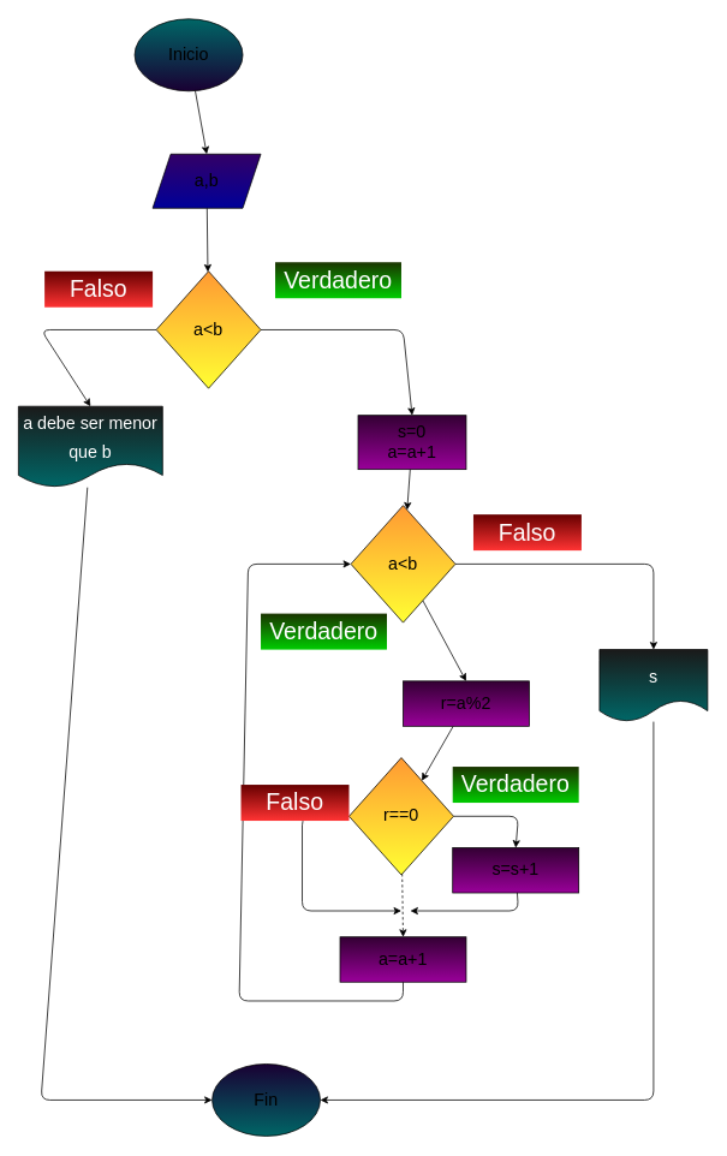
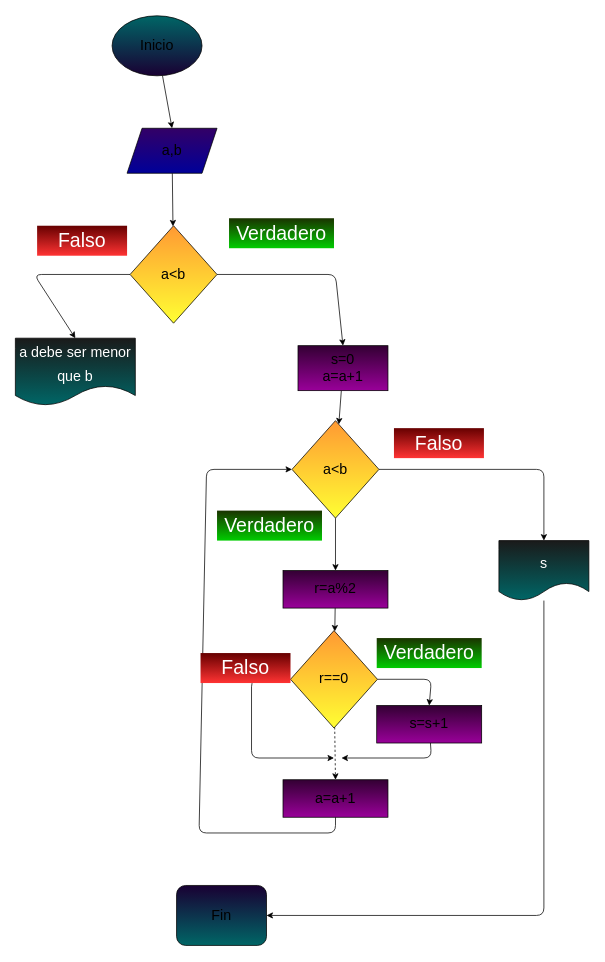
  <mxCell id="0" />
  <mxCell id="1" parent="0" />
  <mxCell id="2" style="edgeStyle=none;html=1;entryX=0.5;entryY=0;entryDx=0;entryDy=0;" parent="1" source="3" target="6" edge="1"><mxGeometry relative="1" as="geometry" /></mxCell>
  <mxCell id="3" value="Inicio" style="ellipse;whiteSpace=wrap;html=1;fontSize=19;gradientColor=#190033;fillColor=#006666;" parent="1" vertex="1"><mxGeometry x="149" y="20" width="120" height="80" as="geometry" /></mxCell>
- <mxCell id="4" value="Fin" style="ellipse;whiteSpace=wrap;html=1;fontSize=19;gradientColor=#006666;fillColor=#190033;" parent="1" vertex="1"><mxGeometry x="235" y="1180" width="120" height="80" as="geometry" /></mxCell>
+ <mxCell id="4" value="Fin" style="whiteSpace=wrap;html=1;fontSize=19;gradientColor=#006666;fillColor=#190033;rounded=1;" parent="1" vertex="1"><mxGeometry x="235" y="1180" width="120" height="80" as="geometry" /></mxCell>
  <mxCell id="5" style="edgeStyle=none;html=1;" parent="1" source="6" target="19" edge="1"><mxGeometry relative="1" as="geometry" /></mxCell>
  <mxCell id="6" value="a,b" style="shape=parallelogram;perimeter=parallelogramPerimeter;whiteSpace=wrap;html=1;fixedSize=1;fontSize=19;fillColor=#330066;rounded=0;gradientColor=#000099;" parent="1" vertex="1"><mxGeometry x="169" y="170" width="120" height="60" as="geometry" /></mxCell>
  <mxCell id="7" style="edgeStyle=none;html=1;entryX=0.5;entryY=0;entryDx=0;entryDy=0;fontSize=19;fontColor=#000000;" parent="1" source="9" target="12" edge="1"><mxGeometry relative="1" as="geometry" /></mxCell>
  <mxCell id="8" style="edgeStyle=none;html=1;fontSize=19;fontColor=#000000;entryX=0.5;entryY=0;entryDx=0;entryDy=0;" parent="1" source="9" target="15" edge="1"><mxGeometry relative="1" as="geometry"><mxPoint x="685" y="770" as="targetPoint" /><Array as="points"><mxPoint x="725" y="625" /></Array></mxGeometry></mxCell>
  <mxCell id="9" value="&lt;font color=&quot;#000000&quot;&gt;a&amp;lt;b&lt;/font&gt;" style="rhombus;whiteSpace=wrap;html=1;fontSize=19;fillColor=#FF9933;rounded=0;gradientColor=#FFFF33;" parent="1" vertex="1"><mxGeometry x="389" y="560" width="116" height="130" as="geometry" /></mxCell>
  <mxCell id="10" style="edgeStyle=none;html=1;fontSize=19;fontColor=#000000;entryX=0;entryY=0.5;entryDx=0;entryDy=0;exitX=0.5;exitY=1;exitDx=0;exitDy=0;" parent="1" source="30" target="9" edge="1"><mxGeometry relative="1" as="geometry"><mxPoint x="355" y="610" as="targetPoint" /><Array as="points"><mxPoint x="447" y="1110" /><mxPoint x="265" y="1110" /><mxPoint x="275" y="625" /></Array></mxGeometry></mxCell>
  <mxCell id="11" style="edgeStyle=none;html=1;" parent="1" source="12" target="29" edge="1"><mxGeometry relative="1" as="geometry" /></mxCell>
- <mxCell id="12" value="r=a%2" style="rounded=0;whiteSpace=wrap;html=1;fontSize=19;fillColor=#330033;gradientColor=#990099;" parent="1" vertex="1"><mxGeometry x="447" y="755" width="140" height="50" as="geometry" /></mxCell>
+ <mxCell id="12" value="r=a%2" style="rounded=0;whiteSpace=wrap;html=1;fontSize=19;fillColor=#330033;gradientColor=#990099;" parent="1" vertex="1"><mxGeometry x="377" y="760" width="140" height="50" as="geometry" /></mxCell>
  <mxCell id="13" value="&lt;font color=&quot;#ffffff&quot; style=&quot;font-size: 26px&quot;&gt;Falso&lt;/font&gt;" style="text;html=1;strokeColor=none;fillColor=#660000;align=center;verticalAlign=middle;whiteSpace=wrap;rounded=0;fontSize=19;fontColor=#000000;gradientColor=#FF3333;" parent="1" vertex="1"><mxGeometry x="525" y="570" width="120" height="40" as="geometry" /></mxCell>
  <mxCell id="14" style="edgeStyle=none;html=1;entryX=1;entryY=0.5;entryDx=0;entryDy=0;fontSize=19;fontColor=#FFFFFF;" parent="1" source="15" target="4" edge="1"><mxGeometry relative="1" as="geometry"><Array as="points"><mxPoint x="725" y="1220" /></Array></mxGeometry></mxCell>
  <mxCell id="15" value="&lt;font style=&quot;font-size: 19px&quot;&gt;s&lt;/font&gt;" style="shape=document;whiteSpace=wrap;html=1;boundedLbl=1;fontSize=26;fontColor=#FFFFFF;fillColor=#1A1A1A;gradientColor=#006666;strokeColor=default;" parent="1" vertex="1"><mxGeometry x="665" y="720" width="120" height="80" as="geometry" /></mxCell>
  <mxCell id="16" value="&lt;font color=&quot;#ffffff&quot; style=&quot;font-size: 26px&quot;&gt;Verdadero&lt;/font&gt;" style="text;html=1;strokeColor=none;fillColor=#1A3300;align=center;verticalAlign=middle;whiteSpace=wrap;rounded=0;fontSize=19;fontColor=#000000;gradientColor=#00CC00;" parent="1" vertex="1"><mxGeometry x="289" y="680" width="140" height="40" as="geometry" /></mxCell>
  <mxCell id="17" style="edgeStyle=none;html=1;entryX=0.5;entryY=0;entryDx=0;entryDy=0;" parent="1" source="19" target="23" edge="1"><mxGeometry relative="1" as="geometry"><Array as="points"><mxPoint x="45" y="365" /></Array></mxGeometry></mxCell>
  <mxCell id="18" style="edgeStyle=none;html=1;entryX=0.5;entryY=0;entryDx=0;entryDy=0;" parent="1" source="19" target="25" edge="1"><mxGeometry relative="1" as="geometry"><mxPoint x="447" y="440" as="targetPoint" /><Array as="points"><mxPoint x="447" y="365" /></Array></mxGeometry></mxCell>
  <mxCell id="19" value="&lt;font color=&quot;#000000&quot;&gt;a&amp;lt;b&lt;/font&gt;" style="rhombus;whiteSpace=wrap;html=1;fontSize=19;fillColor=#FF9933;rounded=0;gradientColor=#FFFF33;" parent="1" vertex="1"><mxGeometry x="173" y="300" width="116" height="130" as="geometry" /></mxCell>
  <mxCell id="20" value="&lt;font color=&quot;#ffffff&quot; style=&quot;font-size: 26px&quot;&gt;Falso&lt;/font&gt;" style="text;html=1;strokeColor=none;fillColor=#660000;align=center;verticalAlign=middle;whiteSpace=wrap;rounded=0;fontSize=19;fontColor=#000000;gradientColor=#FF3333;" parent="1" vertex="1"><mxGeometry x="49" y="300" width="120" height="40" as="geometry" /></mxCell>
  <mxCell id="21" value="&lt;font color=&quot;#ffffff&quot; style=&quot;font-size: 26px&quot;&gt;Verdadero&lt;/font&gt;" style="text;html=1;strokeColor=none;fillColor=#1A3300;align=center;verticalAlign=middle;whiteSpace=wrap;rounded=0;fontSize=19;fontColor=#000000;gradientColor=#00CC00;" parent="1" vertex="1"><mxGeometry x="305" y="290" width="140" height="40" as="geometry" /></mxCell>
- <mxCell id="22" style="edgeStyle=none;html=1;entryX=0;entryY=0.5;entryDx=0;entryDy=0;" parent="1" source="23" target="4" edge="1"><mxGeometry relative="1" as="geometry"><Array as="points"><mxPoint x="45" y="1220" /></Array></mxGeometry></mxCell>
  <mxCell id="23" value="&lt;font style=&quot;font-size: 19px&quot;&gt;a debe ser menor que b&lt;/font&gt;" style="shape=document;whiteSpace=wrap;html=1;boundedLbl=1;fontSize=26;fontColor=#FFFFFF;fillColor=#1A1A1A;gradientColor=#006666;strokeColor=default;" parent="1" vertex="1"><mxGeometry x="20" y="450" width="160" height="90" as="geometry" /></mxCell>
  <mxCell id="24" style="edgeStyle=none;html=1;" parent="1" source="25" target="9" edge="1"><mxGeometry relative="1" as="geometry" /></mxCell>
  <mxCell id="25" value="s=0&lt;br&gt;a=a+1" style="rounded=0;whiteSpace=wrap;html=1;fontSize=19;fillColor=#330033;gradientColor=#990099;" parent="1" vertex="1"><mxGeometry x="397" y="460" width="120" height="60" as="geometry" /></mxCell>
  <mxCell id="26" style="edgeStyle=none;html=1;entryX=0.5;entryY=0;entryDx=0;entryDy=0;dashed=1;" parent="1" source="29" target="30" edge="1"><mxGeometry relative="1" as="geometry" /></mxCell>
  <mxCell id="27" style="edgeStyle=none;html=1;" parent="1" source="29" edge="1"><mxGeometry relative="1" as="geometry"><mxPoint x="445" y="1010" as="targetPoint" /><Array as="points"><mxPoint x="335" y="905" /><mxPoint x="335" y="1010" /></Array></mxGeometry></mxCell>
  <mxCell id="28" style="edgeStyle=none;html=1;entryX=0.5;entryY=0;entryDx=0;entryDy=0;" parent="1" source="29" target="32" edge="1"><mxGeometry relative="1" as="geometry"><Array as="points"><mxPoint x="575" y="905" /></Array></mxGeometry></mxCell>
  <mxCell id="29" value="&lt;font color=&quot;#000000&quot;&gt;r==0&lt;/font&gt;" style="rhombus;whiteSpace=wrap;html=1;fontSize=19;fillColor=#FF9933;rounded=0;gradientColor=#FFFF33;" parent="1" vertex="1"><mxGeometry x="387" y="840" width="116" height="130" as="geometry" /></mxCell>
  <mxCell id="30" value="a=a+1" style="rounded=0;whiteSpace=wrap;html=1;fontSize=19;fillColor=#330033;gradientColor=#990099;" parent="1" vertex="1"><mxGeometry x="377" y="1039" width="140" height="50" as="geometry" /></mxCell>
  <mxCell id="31" style="edgeStyle=none;html=1;" parent="1" source="32" edge="1"><mxGeometry relative="1" as="geometry"><mxPoint x="455" y="1010" as="targetPoint" /><Array as="points"><mxPoint x="575" y="1010" /></Array></mxGeometry></mxCell>
  <mxCell id="32" value="s=s+1" style="rounded=0;whiteSpace=wrap;html=1;fontSize=19;fillColor=#330033;gradientColor=#990099;" parent="1" vertex="1"><mxGeometry x="502" y="940" width="140" height="50" as="geometry" /></mxCell>
  <mxCell id="33" value="&lt;font color=&quot;#ffffff&quot; style=&quot;font-size: 26px&quot;&gt;Verdadero&lt;/font&gt;" style="text;html=1;strokeColor=none;fillColor=#1A3300;align=center;verticalAlign=middle;whiteSpace=wrap;rounded=0;fontSize=19;fontColor=#000000;gradientColor=#00CC00;" parent="1" vertex="1"><mxGeometry x="502" y="850" width="140" height="40" as="geometry" /></mxCell>
  <mxCell id="34" value="&lt;font color=&quot;#ffffff&quot; style=&quot;font-size: 26px&quot;&gt;Falso&lt;/font&gt;" style="text;html=1;strokeColor=none;fillColor=#660000;align=center;verticalAlign=middle;whiteSpace=wrap;rounded=0;fontSize=19;fontColor=#000000;gradientColor=#FF3333;" parent="1" vertex="1"><mxGeometry x="267" y="870" width="120" height="40" as="geometry" /></mxCell>
